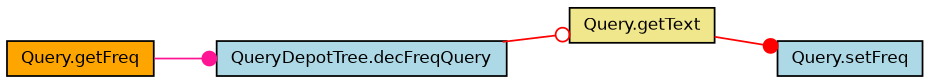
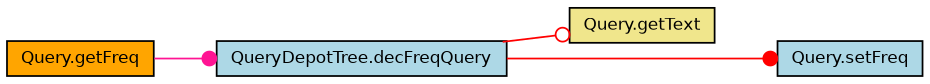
  digraph {
    rankdir=LR
    node [color=black fillcolor=lightblue fontname=Helvetica fontsize=10 shape=record style=filled]
    edge [arrowhead=dot color=red fontname=Helvetica fontsize=10 labelfontname=Helvetica labelfontsize=10 style=solid]
    n1 [fontcolor=black height=0.2 label="QueryDepotTree.decFreqQuery" width=0.4]
    n2 [fillcolor=khaki height=0.2 label="Query.getText" width=0.4]
    n3 [height=0.2 label="Query.setFreq" width=0.4]
    n4 [fillcolor=orange height=0.2 label="Query.getFreq" width=0.4]
    n1 -> n2 [arrowhead=odot]
-   n2 -> n3
+   n1 -> n3
    n4 -> n1 [color=deeppink]
  }
